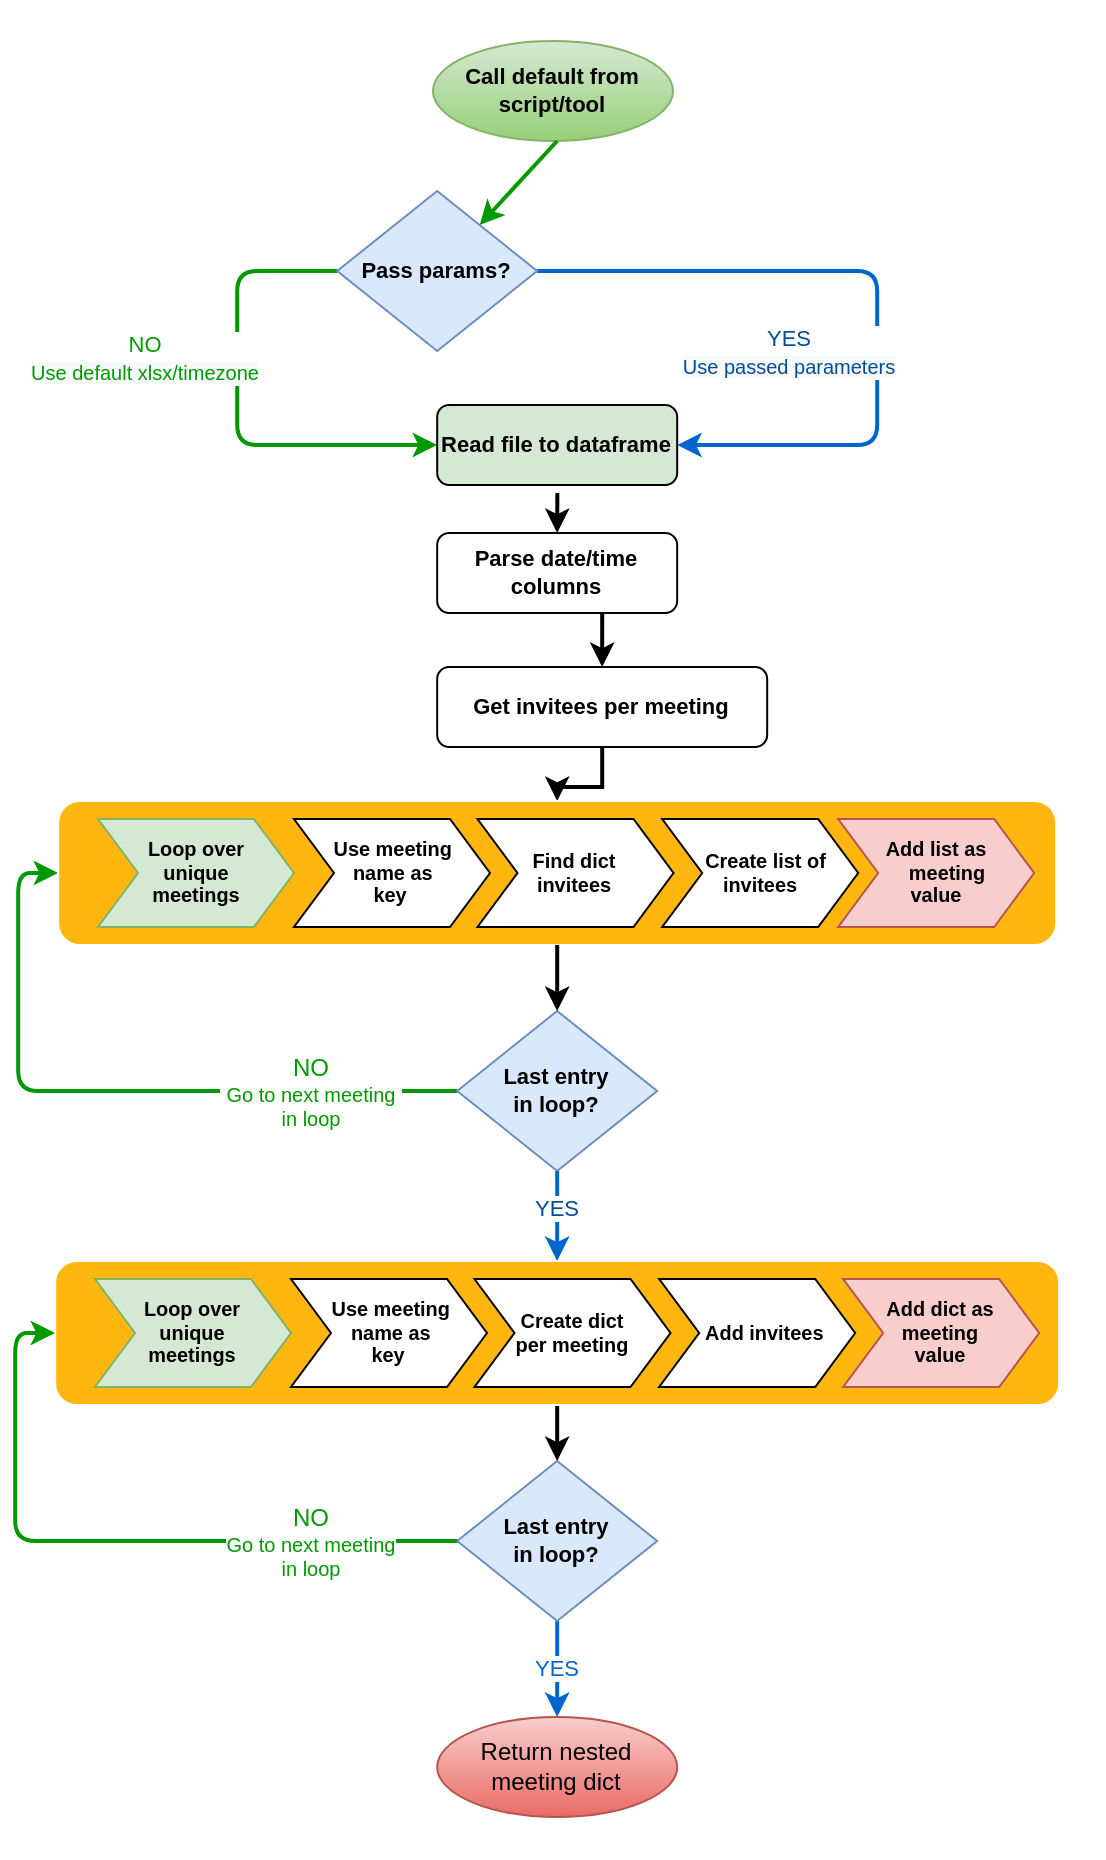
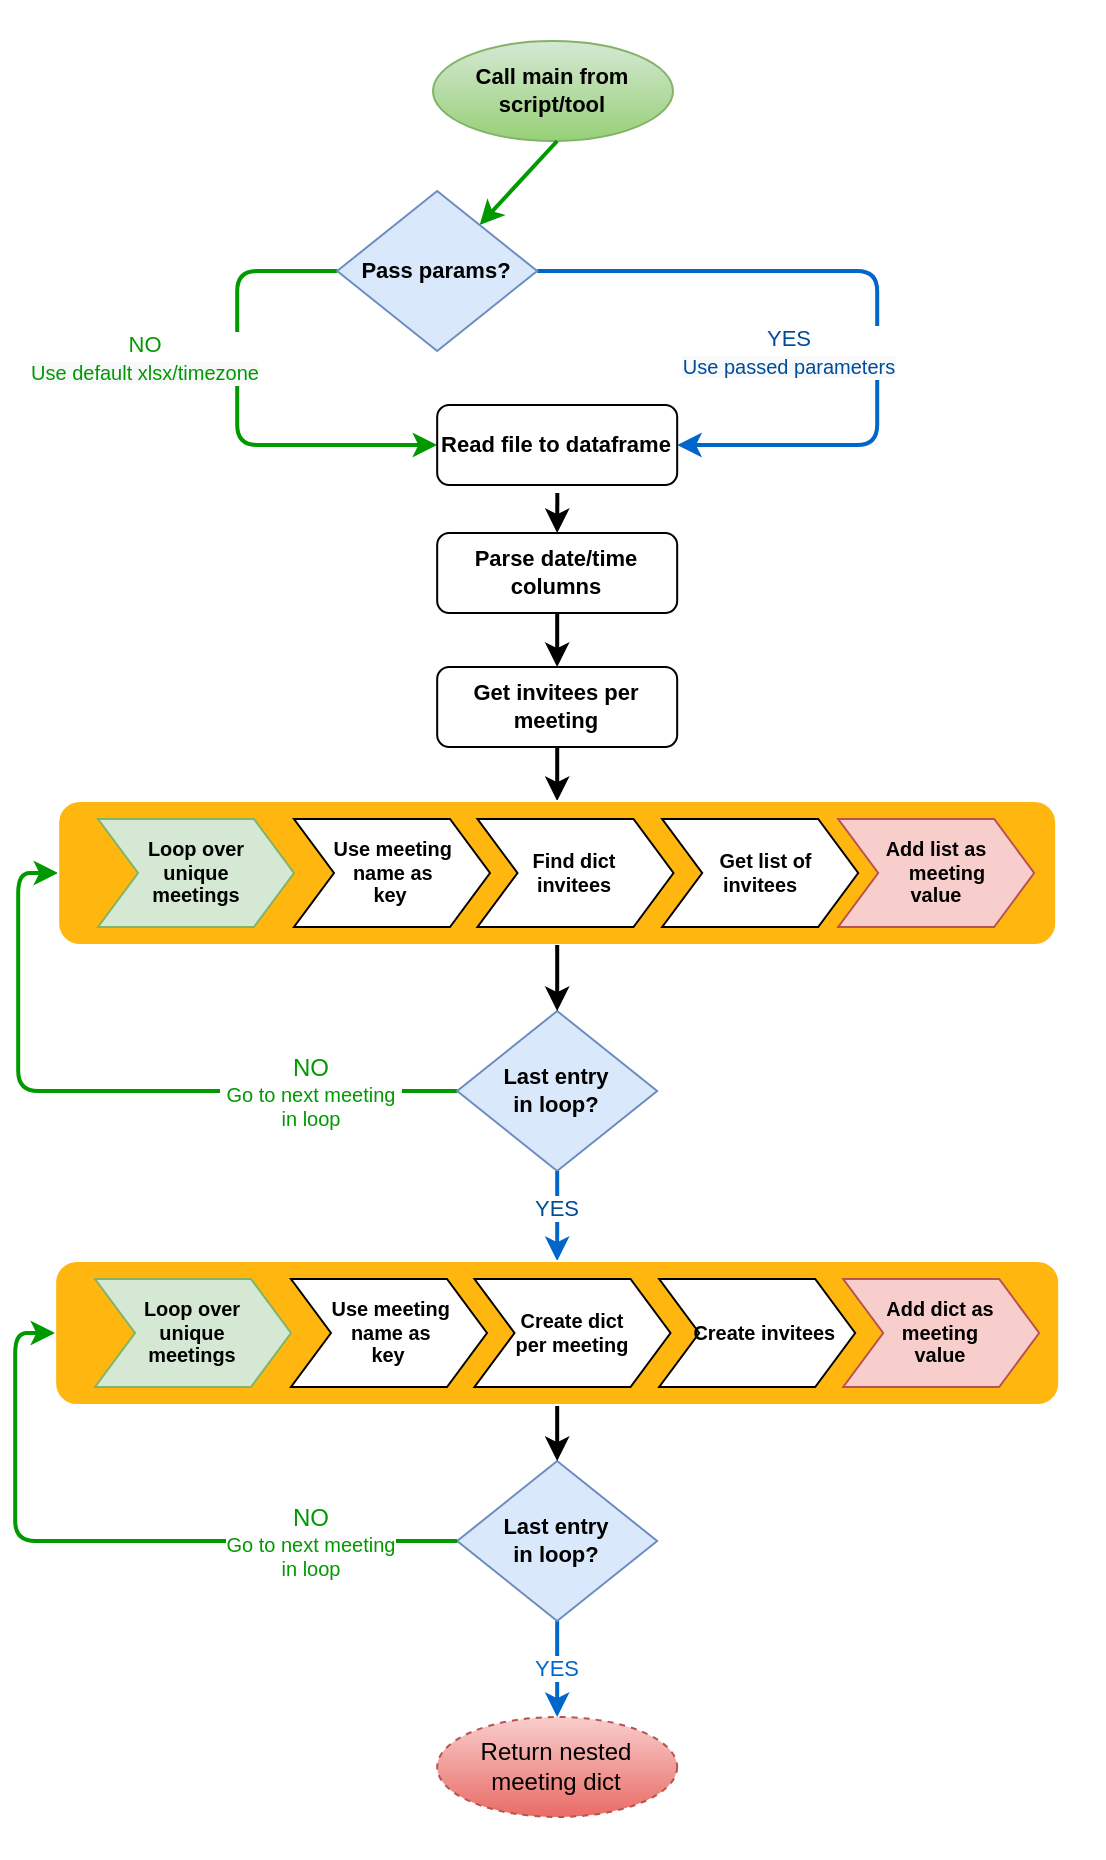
  <mxCell id="0" />
  <mxCell id="1" parent="0" />
- <mxCell id="2" value="Call default from script/tool" style="ellipse;whiteSpace=wrap;html=1;gradientColor=#97d077;fillColor=#d5e8d4;strokeColor=#82b366;fontStyle=1;fontSize=11;" parent="1" vertex="1"><mxGeometry x="209" y="20" width="120" height="50" as="geometry" /></mxCell>
+ <mxCell id="2" value="Call main from script/tool" style="ellipse;whiteSpace=wrap;html=1;gradientColor=#97d077;fillColor=#d5e8d4;strokeColor=#82b366;fontStyle=1;fontSize=11;" parent="1" vertex="1"><mxGeometry x="209" y="20" width="120" height="50" as="geometry" /></mxCell>
  <mxCell id="3" value="" style="edgeStyle=none;rounded=0;orthogonalLoop=1;jettySize=auto;html=1;strokeColor=#009900;strokeWidth=2;" parent="1" target="8" edge="1"><mxGeometry relative="1" as="geometry"><mxPoint x="271.09" y="70" as="sourcePoint" /></mxGeometry></mxCell>
  <mxCell id="4" style="edgeStyle=orthogonalEdgeStyle;rounded=1;orthogonalLoop=1;jettySize=auto;html=1;exitX=0;exitY=0.5;exitDx=0;exitDy=0;shadow=0;strokeColor=#009900;fillColor=#FFF700;strokeWidth=2;" parent="1" source="8" target="10" edge="1"><mxGeometry relative="1" as="geometry"><mxPoint x="201.09" y="225" as="targetPoint" /><Array as="points"><mxPoint x="111.09" y="135" /><mxPoint x="111.09" y="222" /></Array></mxGeometry></mxCell>
  <mxCell id="5" value="&lt;font color=&quot;#009900&quot;&gt;NO&lt;br&gt;&lt;span style=&quot;font-size: 10px ; background-color: rgb(248 , 249 , 250)&quot;&gt;Use default xlsx/timezone&lt;/span&gt;&lt;/font&gt;&lt;span style=&quot;font-size: 10px ; background-color: rgb(248 , 249 , 250)&quot;&gt;&lt;br&gt;&lt;/span&gt;" style="edgeLabel;html=1;align=center;verticalAlign=middle;resizable=0;points=[];" parent="4" vertex="1" connectable="0"><mxGeometry x="-0.539" y="2" relative="1" as="geometry"><mxPoint x="-49" y="38" as="offset" /></mxGeometry></mxCell>
  <mxCell id="6" style="edgeStyle=orthogonalEdgeStyle;rounded=1;orthogonalLoop=1;jettySize=auto;html=1;exitX=1;exitY=0.5;exitDx=0;exitDy=0;entryX=1;entryY=0.5;entryDx=0;entryDy=0;strokeColor=#0066CC;strokeWidth=2;" parent="1" source="8" target="10" edge="1"><mxGeometry relative="1" as="geometry"><mxPoint x="321.09" y="245" as="targetPoint" /><Array as="points"><mxPoint x="431.09" y="135" /><mxPoint x="431.09" y="222" /></Array></mxGeometry></mxCell>
  <mxCell id="7" value="&lt;font color=&quot;#004c99&quot;&gt;YES&lt;br&gt;&lt;span style=&quot;font-size: 10px ; background-color: rgb(248 , 249 , 250)&quot;&gt;Use passed parameters&lt;/span&gt;&lt;/font&gt;" style="edgeLabel;html=1;align=center;verticalAlign=middle;resizable=0;points=[];" parent="6" vertex="1" connectable="0"><mxGeometry x="-0.484" y="2" relative="1" as="geometry"><mxPoint x="33" y="42" as="offset" /></mxGeometry></mxCell>
  <mxCell id="8" value="Pass params?" style="rhombus;whiteSpace=wrap;html=1;fillColor=#dae8fc;strokeColor=#6c8ebf;fontStyle=1;fontSize=11;" parent="1" vertex="1"><mxGeometry x="161.09" y="95" width="100" height="80" as="geometry" /></mxCell>
  <mxCell id="9" style="edgeStyle=orthogonalEdgeStyle;rounded=0;orthogonalLoop=1;jettySize=auto;html=1;entryX=0.5;entryY=0;entryDx=0;entryDy=0;strokeWidth=2;" parent="1" target="16" edge="1"><mxGeometry relative="1" as="geometry"><mxPoint x="271.167" y="246" as="sourcePoint" /></mxGeometry></mxCell>
- <mxCell id="10" value="Read file to dataframe" style="rounded=1;whiteSpace=wrap;html=1;fontSize=11;glass=0;strokeWidth=1;shadow=0;fontStyle=1;fillColor=#d5e8d4;" parent="1" vertex="1"><mxGeometry x="211.09" y="202" width="120" height="40" as="geometry" /></mxCell>
+ <mxCell id="10" value="Read file to dataframe" style="rounded=1;whiteSpace=wrap;html=1;fontSize=11;glass=0;strokeWidth=1;shadow=0;fontStyle=1" parent="1" vertex="1"><mxGeometry x="211.09" y="202" width="120" height="40" as="geometry" /></mxCell>
  <mxCell id="11" value="&lt;font color=&quot;#0066cc&quot;&gt;YES&lt;/font&gt;" style="edgeStyle=orthogonalEdgeStyle;rounded=1;orthogonalLoop=1;jettySize=auto;html=1;strokeWidth=2;exitX=0.5;exitY=1;exitDx=0;exitDy=0;strokeColor=#0066CC;entryX=0.5;entryY=0;entryDx=0;entryDy=0;" parent="1" source="12" target="40" edge="1"><mxGeometry relative="1" as="geometry"><mxPoint x="271" y="848" as="targetPoint" /><mxPoint x="271" y="799" as="sourcePoint" /><Array as="points" /><mxPoint as="offset" /></mxGeometry></mxCell>
  <mxCell id="12" value="Last entry&lt;br style=&quot;font-size: 11px;&quot;&gt;in loop?" style="rhombus;whiteSpace=wrap;html=1;fillColor=#dae8fc;strokeColor=#6c8ebf;fontStyle=1;fontSize=11;" parent="1" vertex="1"><mxGeometry x="221.09" y="730" width="100" height="80" as="geometry" /></mxCell>
  <mxCell id="13" style="edgeStyle=orthogonalEdgeStyle;rounded=0;orthogonalLoop=1;jettySize=auto;html=1;entryX=0.5;entryY=0;entryDx=0;entryDy=0;strokeWidth=2;" parent="1" source="14" target="21" edge="1"><mxGeometry relative="1" as="geometry"><mxPoint x="271.24" y="389.12" as="targetPoint" /><Array as="points" /></mxGeometry></mxCell>
- <mxCell id="14" value="Get invitees per meeting" style="rounded=1;whiteSpace=wrap;html=1;fontSize=11;glass=0;strokeWidth=1;shadow=0;fontStyle=1" parent="1" vertex="1"><mxGeometry x="211.09" y="333" width="165" height="40" as="geometry" /></mxCell>
+ <mxCell id="14" value="Get invitees per meeting" style="rounded=1;whiteSpace=wrap;html=1;fontSize=11;glass=0;strokeWidth=1;shadow=0;fontStyle=1" parent="1" vertex="1"><mxGeometry x="211.09" y="333" width="120" height="40" as="geometry" /></mxCell>
  <mxCell id="15" style="edgeStyle=orthogonalEdgeStyle;rounded=0;orthogonalLoop=1;jettySize=auto;html=1;entryX=0.5;entryY=0;entryDx=0;entryDy=0;strokeWidth=2;" parent="1" target="14" edge="1"><mxGeometry relative="1" as="geometry"><mxPoint x="271.101" y="305" as="sourcePoint" /><mxPoint x="271" y="325" as="targetPoint" /></mxGeometry></mxCell>
  <mxCell id="16" value="Parse date/time columns" style="rounded=1;whiteSpace=wrap;html=1;fontSize=11;glass=0;strokeWidth=1;shadow=0;fontStyle=1" parent="1" vertex="1"><mxGeometry x="211.09" y="266" width="120" height="40" as="geometry" /></mxCell>
  <mxCell id="17" style="edgeStyle=orthogonalEdgeStyle;rounded=1;orthogonalLoop=1;jettySize=auto;html=1;exitX=0;exitY=0.5;exitDx=0;exitDy=0;shadow=0;strokeColor=#009900;fillColor=#FFF700;entryX=0;entryY=0.5;entryDx=0;entryDy=0;strokeWidth=2;" parent="1" source="19" target="21" edge="1"><mxGeometry y="10" as="geometry"><mxPoint x="175" y="440" as="targetPoint" /></mxGeometry></mxCell>
  <mxCell id="18" value="&lt;h5&gt;&lt;font style=&quot;font-weight: normal&quot; color=&quot;#009900&quot;&gt;&lt;font style=&quot;font-size: 12px&quot;&gt;NO&lt;/font&gt;&lt;br&gt;&lt;font style=&quot;font-size: 10px&quot;&gt;&amp;nbsp;Go to next meeting&amp;nbsp;&lt;br&gt; in loop&lt;/font&gt;&lt;/font&gt;&lt;/h5&gt;" style="edgeLabel;html=1;align=center;verticalAlign=middle;resizable=0;points=[];" parent="17" vertex="1" connectable="0"><mxGeometry x="-0.718" y="1" relative="1" as="geometry"><mxPoint x="-25" y="-1" as="offset" /></mxGeometry></mxCell>
  <mxCell id="19" value="Last entry&lt;br style=&quot;font-size: 11px;&quot;&gt;in loop?" style="rhombus;whiteSpace=wrap;html=1;fillColor=#dae8fc;strokeColor=#6c8ebf;fontStyle=1;fontSize=11;" parent="1" vertex="1"><mxGeometry x="221.09" y="505" width="100" height="80" as="geometry" /></mxCell>
  <mxCell id="20" value="" style="group" parent="1" vertex="1" connectable="0"><mxGeometry x="21.59" y="400" width="499" height="72" as="geometry" /></mxCell>
  <mxCell id="21" value="" style="rounded=1;whiteSpace=wrap;html=1;shadow=0;strokeColor=#FFFFFF;fillColor=#FFB70F;" parent="20" vertex="1"><mxGeometry width="499" height="72" as="geometry" /></mxCell>
  <mxCell id="22" value="&lt;h5&gt;&amp;nbsp;Use meeting&lt;br&gt;&amp;nbsp;name as &lt;br&gt;key&lt;/h5&gt;" style="shape=step;perimeter=stepPerimeter;whiteSpace=wrap;html=1;fixedSize=1;shadow=0;strokeColor=#000000;fillColor=#FFFFFF;" parent="20" vertex="1"><mxGeometry x="117.908" y="9" width="97.993" height="54.0" as="geometry" /></mxCell>
  <mxCell id="23" value="&lt;h5&gt;Find dict &lt;br&gt;invitees&lt;/h5&gt;" style="shape=step;perimeter=stepPerimeter;whiteSpace=wrap;html=1;fixedSize=1;shadow=0;strokeColor=#000000;fillColor=#FFFFFF;" parent="20" vertex="1"><mxGeometry x="209.665" y="9" width="97.993" height="54.0" as="geometry" /></mxCell>
- <mxCell id="24" value="&lt;h5&gt;&amp;nbsp; Create list of&lt;br&gt;invitees&lt;/h5&gt;" style="shape=step;perimeter=stepPerimeter;whiteSpace=wrap;html=1;fixedSize=1;shadow=0;strokeColor=#000000;fillColor=#FFFFFF;" parent="20" vertex="1"><mxGeometry x="302.009" y="9" width="97.993" height="54.0" as="geometry" /></mxCell>
+ <mxCell id="24" value="&lt;h5&gt;&amp;nbsp; Get list of&lt;br&gt;invitees&lt;/h5&gt;" style="shape=step;perimeter=stepPerimeter;whiteSpace=wrap;html=1;fixedSize=1;shadow=0;strokeColor=#000000;fillColor=#FFFFFF;" parent="20" vertex="1"><mxGeometry x="302.009" y="9" width="97.993" height="54.0" as="geometry" /></mxCell>
  <mxCell id="25" value="&lt;h5&gt;Add list as&lt;br&gt;&amp;nbsp; &amp;nbsp; meeting&lt;br&gt;value&lt;/h5&gt;" style="shape=step;perimeter=stepPerimeter;whiteSpace=wrap;html=1;fixedSize=1;shadow=0;strokeColor=#b85450;fillColor=#f8cecc;" parent="20" vertex="1"><mxGeometry x="389.999" y="9" width="97.993" height="54.0" as="geometry" /></mxCell>
  <mxCell id="26" value="&lt;h5&gt;&lt;font style=&quot;font-size: 9.96px&quot;&gt;Loop over&lt;br&gt;unique&lt;br&gt;meetings&lt;/font&gt;&lt;br&gt;&lt;/h5&gt;" style="shape=step;perimeter=stepPerimeter;whiteSpace=wrap;html=1;fixedSize=1;shadow=0;strokeColor=#82b366;fillColor=#d5e8d4;" parent="20" vertex="1"><mxGeometry x="19.918" y="9" width="97.993" height="54.0" as="geometry" /></mxCell>
  <mxCell id="27" style="edgeStyle=orthogonalEdgeStyle;rounded=1;orthogonalLoop=1;jettySize=auto;html=1;exitX=0;exitY=0.5;exitDx=0;exitDy=0;shadow=0;strokeColor=#009900;fillColor=#FFF700;entryX=0;entryY=0.5;entryDx=0;entryDy=0;strokeWidth=2;" parent="1" source="12" target="34" edge="1"><mxGeometry x="2.26" y="214" as="geometry"><mxPoint x="23.85" y="640" as="targetPoint" /><mxPoint x="231.26" y="749" as="sourcePoint" /></mxGeometry></mxCell>
  <mxCell id="28" value="&lt;h5&gt;&lt;font style=&quot;font-weight: normal&quot; color=&quot;#009900&quot;&gt;&lt;font style=&quot;font-size: 12px&quot;&gt;NO&lt;/font&gt;&lt;br&gt;&lt;font style=&quot;font-size: 10px&quot;&gt;Go to next meeting&lt;br&gt; in loop&lt;/font&gt;&lt;/font&gt;&lt;/h5&gt;" style="edgeLabel;html=1;align=center;verticalAlign=middle;resizable=0;points=[];" parent="27" vertex="1" connectable="0"><mxGeometry x="-0.718" y="1" relative="1" as="geometry"><mxPoint x="-25" y="-1" as="offset" /></mxGeometry></mxCell>
  <mxCell id="29" style="edgeStyle=orthogonalEdgeStyle;rounded=1;orthogonalLoop=1;jettySize=auto;html=1;entryX=0.5;entryY=0;entryDx=0;entryDy=0;strokeColor=#000000;strokeWidth=2;" parent="1" source="21" target="19" edge="1"><mxGeometry relative="1" as="geometry" /></mxCell>
  <mxCell id="30" style="edgeStyle=orthogonalEdgeStyle;rounded=1;orthogonalLoop=1;jettySize=auto;html=1;exitX=0.5;exitY=1;exitDx=0;exitDy=0;entryX=0.5;entryY=0;entryDx=0;entryDy=0;strokeColor=#000000;strokeWidth=2;" parent="1" source="34" target="12" edge="1"><mxGeometry relative="1" as="geometry" /></mxCell>
  <mxCell id="31" value="&lt;font color=&quot;#004c99&quot;&gt;YES&lt;/font&gt;" style="edgeStyle=orthogonalEdgeStyle;rounded=1;orthogonalLoop=1;jettySize=auto;html=1;strokeColor=#0066CC;strokeWidth=2;exitX=0.5;exitY=1;exitDx=0;exitDy=0;entryX=0.5;entryY=0;entryDx=0;entryDy=0;" parent="1" source="19" target="34" edge="1"><mxGeometry x="-0.175" relative="1" as="geometry"><mxPoint x="270.59" y="584" as="sourcePoint" /><mxPoint x="270.59" y="619" as="targetPoint" /><mxPoint as="offset" /></mxGeometry></mxCell>
  <mxCell id="32" value="" style="group" parent="1" vertex="1" connectable="0"><mxGeometry x="20.09" y="630" width="502" height="72" as="geometry" /></mxCell>
  <mxCell id="33" style="edgeStyle=none;rounded=0;orthogonalLoop=1;jettySize=auto;html=1;entryX=0;entryY=0.5;entryDx=0;entryDy=0;strokeWidth=2;" parent="32" edge="1"><mxGeometry x="-83.5" y="-127" as="geometry"><mxPoint x="166.09" as="sourcePoint" /><mxPoint x="166.09" as="targetPoint" /></mxGeometry></mxCell>
  <mxCell id="34" value="" style="rounded=1;whiteSpace=wrap;html=1;shadow=0;strokeColor=#FFFFFF;fillColor=#FFB70F;" parent="32" vertex="1"><mxGeometry width="502" height="72" as="geometry" /></mxCell>
  <mxCell id="35" value="&lt;h5&gt;&amp;nbsp;Use meeting&lt;br&gt;&amp;nbsp;name as &lt;br&gt;key&lt;/h5&gt;" style="shape=step;perimeter=stepPerimeter;whiteSpace=wrap;html=1;fixedSize=1;shadow=0;strokeColor=#000000;fillColor=#FFFFFF;" parent="32" vertex="1"><mxGeometry x="117.908" y="9" width="97.993" height="54.0" as="geometry" /></mxCell>
  <mxCell id="36" value="&lt;h5&gt;Create dict&lt;br&gt;per meeting&lt;/h5&gt;" style="shape=step;perimeter=stepPerimeter;whiteSpace=wrap;html=1;fixedSize=1;shadow=0;strokeColor=#000000;fillColor=#FFFFFF;" parent="32" vertex="1"><mxGeometry x="209.665" y="9" width="97.993" height="54.0" as="geometry" /></mxCell>
- <mxCell id="37" value="&lt;h5&gt;&amp;nbsp; &amp;nbsp;Add invitees&lt;br&gt;&lt;/h5&gt;" style="shape=step;perimeter=stepPerimeter;whiteSpace=wrap;html=1;fixedSize=1;shadow=0;" parent="32" vertex="1"><mxGeometry x="302.009" y="9" width="97.993" height="54.0" as="geometry" /></mxCell>
+ <mxCell id="37" value="&lt;h5&gt;&amp;nbsp; &amp;nbsp;Create invitees&lt;br&gt;&lt;/h5&gt;" style="shape=step;perimeter=stepPerimeter;whiteSpace=wrap;html=1;fixedSize=1;shadow=0;" parent="32" vertex="1"><mxGeometry x="302.009" y="9" width="97.993" height="54.0" as="geometry" /></mxCell>
  <mxCell id="38" value="&lt;h5&gt;&lt;font style=&quot;font-size: 9.96px&quot;&gt;Loop over&lt;br&gt;unique&lt;br&gt;meetings&lt;/font&gt;&lt;br&gt;&lt;/h5&gt;" style="shape=step;perimeter=stepPerimeter;whiteSpace=wrap;html=1;fixedSize=1;shadow=0;strokeColor=#82b366;fillColor=#d5e8d4;" parent="32" vertex="1"><mxGeometry x="19.918" y="9" width="97.993" height="54.0" as="geometry" /></mxCell>
  <mxCell id="39" value="&lt;h5&gt;Add dict as&lt;br&gt;meeting&lt;br&gt;value&lt;/h5&gt;" style="shape=step;perimeter=stepPerimeter;whiteSpace=wrap;html=1;fixedSize=1;shadow=0;strokeColor=#b85450;fillColor=#f8cecc;" parent="32" vertex="1"><mxGeometry x="394.009" y="9" width="97.993" height="54.0" as="geometry" /></mxCell>
- <mxCell id="40" value="Return nested&lt;br&gt;meeting dict" style="ellipse;whiteSpace=wrap;html=1;gradientColor=#ea6b66;fillColor=#f8cecc;strokeColor=#b85450;" parent="1" vertex="1"><mxGeometry x="211.09" y="858" width="120" height="50" as="geometry" /></mxCell>
+ <mxCell id="40" value="Return nested&lt;br&gt;meeting dict" style="ellipse;whiteSpace=wrap;html=1;gradientColor=#ea6b66;fillColor=#f8cecc;strokeColor=#b85450;dashed=1;" parent="1" vertex="1"><mxGeometry x="211.09" y="858" width="120" height="50" as="geometry" /></mxCell>
